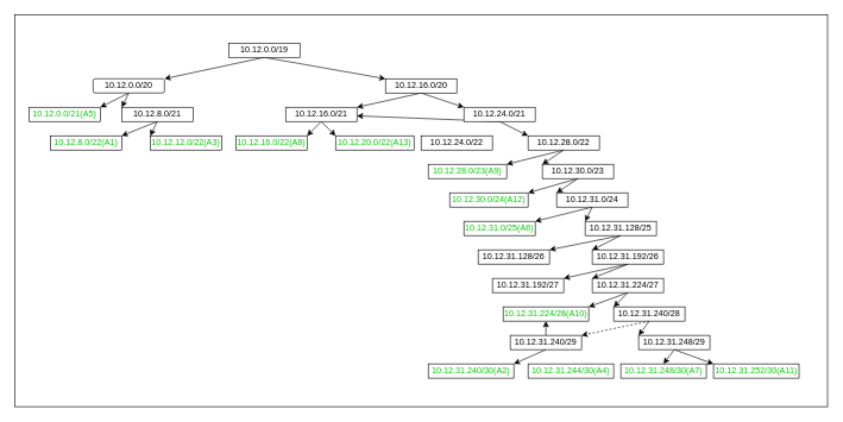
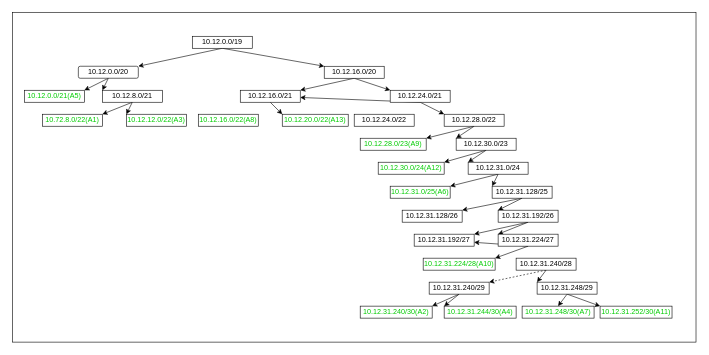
  <mxCell id="0" />
  <mxCell id="1" parent="0" />
  <mxCell id="2" value="" style="rounded=0;whiteSpace=wrap;html=1;fontColor=#00CC00;strokeColor=#000000;fillColor=#FFFFFF;" parent="1" vertex="1"><mxGeometry x="20" y="20" width="1140" height="550" as="geometry" /></mxCell>
  <mxCell id="3" style="rounded=0;orthogonalLoop=1;jettySize=auto;html=1;exitX=0.5;exitY=1;exitDx=0;exitDy=0;entryX=1;entryY=0;entryDx=0;entryDy=0;" parent="1" source="5" target="8" edge="1"><mxGeometry relative="1" as="geometry" /></mxCell>
  <mxCell id="4" style="edgeStyle=none;rounded=0;orthogonalLoop=1;jettySize=auto;html=1;exitX=0.5;exitY=1;exitDx=0;exitDy=0;entryX=0;entryY=0;entryDx=0;entryDy=0;" parent="1" source="5" target="11" edge="1"><mxGeometry relative="1" as="geometry" /></mxCell>
  <mxCell id="5" value="10.12.0.0/19" style="rounded=0;whiteSpace=wrap;html=1;" parent="1" vertex="1"><mxGeometry x="320" y="60" width="100" height="20" as="geometry" /></mxCell>
  <mxCell id="6" style="edgeStyle=none;rounded=0;orthogonalLoop=1;jettySize=auto;html=1;exitX=0.5;exitY=1;exitDx=0;exitDy=0;entryX=1;entryY=0;entryDx=0;entryDy=0;" parent="1" source="8" target="12" edge="1"><mxGeometry relative="1" as="geometry" /></mxCell>
  <mxCell id="7" style="edgeStyle=none;rounded=0;orthogonalLoop=1;jettySize=auto;html=1;exitX=0.5;exitY=1;exitDx=0;exitDy=0;entryX=0;entryY=0;entryDx=0;entryDy=0;" parent="1" source="8" target="15" edge="1"><mxGeometry relative="1" as="geometry" /></mxCell>
  <mxCell id="8" value="10.12.0.0/20" style="whiteSpace=wrap;html=1;rounded=1;" parent="1" vertex="1"><mxGeometry x="130" y="110" width="100" height="20" as="geometry" /></mxCell>
  <mxCell id="9" style="edgeStyle=none;rounded=0;orthogonalLoop=1;jettySize=auto;html=1;exitX=0.5;exitY=1;exitDx=0;exitDy=0;entryX=1;entryY=0;entryDx=0;entryDy=0;" parent="1" source="11" target="18" edge="1"><mxGeometry relative="1" as="geometry" /></mxCell>
  <mxCell id="10" style="edgeStyle=none;rounded=0;orthogonalLoop=1;jettySize=auto;html=1;exitX=0.5;exitY=1;exitDx=0;exitDy=0;entryX=0;entryY=0;entryDx=0;entryDy=0;" parent="1" source="11" target="21" edge="1"><mxGeometry relative="1" as="geometry" /></mxCell>
  <mxCell id="11" value="10.12.16.0/20" style="rounded=0;whiteSpace=wrap;html=1;" parent="1" vertex="1"><mxGeometry x="540" y="110" width="100" height="20" as="geometry" /></mxCell>
  <mxCell id="12" value="&lt;font color=&quot;#00cc00&quot;&gt;10.12.0.0/21(A5)&lt;/font&gt;" style="rounded=0;whiteSpace=wrap;html=1;" parent="1" vertex="1"><mxGeometry x="40" y="150" width="100" height="20" as="geometry" /></mxCell>
  <mxCell id="13" style="edgeStyle=none;rounded=0;orthogonalLoop=1;jettySize=auto;html=1;exitX=0.5;exitY=1;exitDx=0;exitDy=0;fontColor=#00CC00;entryX=1;entryY=0;entryDx=0;entryDy=0;" parent="1" source="15" target="22" edge="1"><mxGeometry relative="1" as="geometry"><mxPoint x="250" y="180" as="targetPoint" /></mxGeometry></mxCell>
  <mxCell id="14" style="edgeStyle=none;rounded=0;orthogonalLoop=1;jettySize=auto;html=1;exitX=0.5;exitY=1;exitDx=0;exitDy=0;entryX=0;entryY=0;entryDx=0;entryDy=0;fontColor=#00CC00;" parent="1" source="15" target="23" edge="1"><mxGeometry relative="1" as="geometry" /></mxCell>
  <mxCell id="15" value="10.12.8.0/21" style="rounded=0;whiteSpace=wrap;html=1;" parent="1" vertex="1"><mxGeometry x="170" y="150" width="100" height="20" as="geometry" /></mxCell>
- <mxCell id="16" style="edgeStyle=none;rounded=0;orthogonalLoop=1;jettySize=auto;html=1;exitX=0.5;exitY=1;exitDx=0;exitDy=0;entryX=1;entryY=0;entryDx=0;entryDy=0;fontColor=#00CC00;" parent="1" source="18" target="24" edge="1"><mxGeometry relative="1" as="geometry" /></mxCell>
  <mxCell id="17" style="edgeStyle=none;rounded=0;orthogonalLoop=1;jettySize=auto;html=1;exitX=0.5;exitY=1;exitDx=0;exitDy=0;entryX=0;entryY=0;entryDx=0;entryDy=0;fontColor=#00CC00;" parent="1" source="18" target="25" edge="1"><mxGeometry relative="1" as="geometry" /></mxCell>
  <mxCell id="18" value="10.12.16.0/21" style="rounded=0;whiteSpace=wrap;html=1;" parent="1" vertex="1"><mxGeometry x="400" y="150" width="100" height="20" as="geometry" /></mxCell>
  <mxCell id="19" style="edgeStyle=none;rounded=0;orthogonalLoop=1;jettySize=auto;html=1;exitX=0.5;exitY=1;exitDx=0;exitDy=0;fontColor=#00CC00;fillColor=#FFFFFF;" parent="1" source="21" target="18" edge="1"><mxGeometry relative="1" as="geometry" /></mxCell>
  <mxCell id="20" style="edgeStyle=none;rounded=0;orthogonalLoop=1;jettySize=auto;html=1;exitX=0.5;exitY=1;exitDx=0;exitDy=0;entryX=0;entryY=0;entryDx=0;entryDy=0;fontColor=#00CC00;fillColor=#FFFFFF;" parent="1" source="21" target="29" edge="1"><mxGeometry relative="1" as="geometry" /></mxCell>
  <mxCell id="21" value="10.12.24.0/21" style="rounded=0;whiteSpace=wrap;html=1;" parent="1" vertex="1"><mxGeometry x="650" y="150" width="100" height="20" as="geometry" /></mxCell>
- <mxCell id="22" value="&lt;font color=&quot;#00cc00&quot;&gt;10.12.8.0/22(A1)&lt;/font&gt;" style="rounded=0;whiteSpace=wrap;html=1;" parent="1" vertex="1"><mxGeometry x="70" y="190" width="100" height="20" as="geometry" /></mxCell>
+ <mxCell id="22" value="&lt;font color=&quot;#00cc00&quot;&gt;10.72.8.0/22(A1)&lt;/font&gt;" style="rounded=0;whiteSpace=wrap;html=1;" parent="1" vertex="1"><mxGeometry x="70" y="190" width="100" height="20" as="geometry" /></mxCell>
  <mxCell id="23" value="&lt;font color=&quot;#00cc00&quot;&gt;10.12.12.0/22(A3)&lt;/font&gt;" style="rounded=0;whiteSpace=wrap;html=1;" parent="1" vertex="1"><mxGeometry x="210" y="190" width="100" height="20" as="geometry" /></mxCell>
  <mxCell id="24" value="&lt;font color=&quot;#00cc00&quot;&gt;10.12.16.0/22(A8)&lt;/font&gt;" style="rounded=0;whiteSpace=wrap;html=1;" parent="1" vertex="1"><mxGeometry x="330" y="190" width="100" height="20" as="geometry" /></mxCell>
  <mxCell id="25" value="&lt;font color=&quot;#00cc00&quot;&gt;10.12.20.0/22(A13)&lt;/font&gt;" style="rounded=0;whiteSpace=wrap;html=1;" parent="1" vertex="1"><mxGeometry x="470" y="190" width="110" height="20" as="geometry" /></mxCell>
  <mxCell id="26" value="10.12.24.0/22" style="rounded=0;whiteSpace=wrap;html=1;" parent="1" vertex="1"><mxGeometry x="590" y="190" width="100" height="20" as="geometry" /></mxCell>
  <mxCell id="27" style="edgeStyle=none;rounded=0;orthogonalLoop=1;jettySize=auto;html=1;exitX=0.5;exitY=1;exitDx=0;exitDy=0;entryX=1;entryY=0;entryDx=0;entryDy=0;fontColor=#00CC00;" parent="1" source="29" target="30" edge="1"><mxGeometry relative="1" as="geometry" /></mxCell>
  <mxCell id="28" style="edgeStyle=none;rounded=0;orthogonalLoop=1;jettySize=auto;html=1;exitX=0.5;exitY=1;exitDx=0;exitDy=0;entryX=0;entryY=0;entryDx=0;entryDy=0;fontColor=#00CC00;" parent="1" source="29" target="33" edge="1"><mxGeometry relative="1" as="geometry"><mxPoint x="860" y="230" as="targetPoint" /></mxGeometry></mxCell>
  <mxCell id="29" value="10.12.28.0/22" style="rounded=0;whiteSpace=wrap;html=1;" parent="1" vertex="1"><mxGeometry x="740" y="190" width="100" height="20" as="geometry" /></mxCell>
  <mxCell id="30" value="&lt;font color=&quot;#00cc00&quot;&gt;10.12.28.0/23(A9)&lt;/font&gt;" style="rounded=0;whiteSpace=wrap;html=1;" parent="1" vertex="1"><mxGeometry x="600" y="230" width="110" height="20" as="geometry" /></mxCell>
  <mxCell id="31" style="edgeStyle=none;rounded=0;orthogonalLoop=1;jettySize=auto;html=1;exitX=0.5;exitY=1;exitDx=0;exitDy=0;entryX=1;entryY=0;entryDx=0;entryDy=0;fontColor=#00CC00;" parent="1" source="33" target="34" edge="1"><mxGeometry relative="1" as="geometry" /></mxCell>
  <mxCell id="32" style="edgeStyle=none;rounded=0;orthogonalLoop=1;jettySize=auto;html=1;exitX=0.5;exitY=1;exitDx=0;exitDy=0;entryX=0;entryY=0;entryDx=0;entryDy=0;fontColor=#00CC00;" parent="1" source="33" target="37" edge="1"><mxGeometry relative="1" as="geometry" /></mxCell>
  <mxCell id="33" value="10.12.30.0/23" style="rounded=0;whiteSpace=wrap;html=1;" parent="1" vertex="1"><mxGeometry x="760" y="230" width="100" height="20" as="geometry" /></mxCell>
  <mxCell id="34" value="&lt;font color=&quot;#00cc00&quot;&gt;10.12.30.0/24(A12)&lt;/font&gt;" style="rounded=0;whiteSpace=wrap;html=1;" parent="1" vertex="1"><mxGeometry x="630" y="270" width="110" height="20" as="geometry" /></mxCell>
  <mxCell id="35" style="edgeStyle=none;rounded=0;orthogonalLoop=1;jettySize=auto;html=1;exitX=0.5;exitY=1;exitDx=0;exitDy=0;entryX=1;entryY=0;entryDx=0;entryDy=0;fontColor=#00CC00;" parent="1" source="37" target="38" edge="1"><mxGeometry relative="1" as="geometry" /></mxCell>
  <mxCell id="36" style="edgeStyle=none;rounded=0;orthogonalLoop=1;jettySize=auto;html=1;exitX=0.5;exitY=1;exitDx=0;exitDy=0;entryX=0;entryY=0;entryDx=0;entryDy=0;fontColor=#00CC00;" parent="1" source="37" target="41" edge="1"><mxGeometry relative="1" as="geometry" /></mxCell>
  <mxCell id="37" value="10.12.31.0/24" style="rounded=0;whiteSpace=wrap;html=1;" parent="1" vertex="1"><mxGeometry x="780" y="270" width="100" height="20" as="geometry" /></mxCell>
  <mxCell id="38" value="&lt;font color=&quot;#00cc00&quot;&gt;10.12.31.0/25(A6)&lt;/font&gt;" style="rounded=0;whiteSpace=wrap;html=1;" parent="1" vertex="1"><mxGeometry x="650" y="310" width="100" height="20" as="geometry" /></mxCell>
  <mxCell id="39" style="edgeStyle=none;rounded=0;orthogonalLoop=1;jettySize=auto;html=1;exitX=0.5;exitY=1;exitDx=0;exitDy=0;entryX=1;entryY=0;entryDx=0;entryDy=0;fontColor=#00CC00;" parent="1" source="41" target="42" edge="1"><mxGeometry relative="1" as="geometry" /></mxCell>
  <mxCell id="40" style="edgeStyle=none;rounded=0;orthogonalLoop=1;jettySize=auto;html=1;exitX=0.5;exitY=1;exitDx=0;exitDy=0;entryX=0;entryY=0;entryDx=0;entryDy=0;fontColor=#00CC00;" parent="1" source="41" target="45" edge="1"><mxGeometry relative="1" as="geometry" /></mxCell>
  <mxCell id="41" value="10.12.31.128/25" style="rounded=0;whiteSpace=wrap;html=1;" parent="1" vertex="1"><mxGeometry x="820" y="310" width="100" height="20" as="geometry" /></mxCell>
  <mxCell id="42" value="10.12.31.128/26" style="rounded=0;whiteSpace=wrap;html=1;" parent="1" vertex="1"><mxGeometry x="670" y="350" width="100" height="20" as="geometry" /></mxCell>
  <mxCell id="43" style="edgeStyle=none;rounded=0;orthogonalLoop=1;jettySize=auto;html=1;exitX=0.5;exitY=1;exitDx=0;exitDy=0;entryX=1;entryY=0;entryDx=0;entryDy=0;fontColor=#00CC00;" parent="1" source="45" target="46" edge="1"><mxGeometry relative="1" as="geometry" /></mxCell>
  <mxCell id="44" style="edgeStyle=none;rounded=0;orthogonalLoop=1;jettySize=auto;html=1;exitX=0.5;exitY=1;exitDx=0;exitDy=0;entryX=0;entryY=0;entryDx=0;entryDy=0;fontColor=#00CC00;" parent="1" source="45" target="49" edge="1"><mxGeometry relative="1" as="geometry" /></mxCell>
  <mxCell id="45" value="10.12.31.192/26" style="rounded=0;whiteSpace=wrap;html=1;" parent="1" vertex="1"><mxGeometry x="830" y="350" width="100" height="20" as="geometry" /></mxCell>
  <mxCell id="46" value="10.12.31.192/27" style="rounded=0;whiteSpace=wrap;html=1;" parent="1" vertex="1"><mxGeometry x="690" y="390" width="100" height="20" as="geometry" /></mxCell>
  <mxCell id="47" style="edgeStyle=none;rounded=0;orthogonalLoop=1;jettySize=auto;html=1;exitX=0.5;exitY=1;exitDx=0;exitDy=0;entryX=1;entryY=0;entryDx=0;entryDy=0;fontColor=#00CC00;" parent="1" source="49" target="50" edge="1"><mxGeometry relative="1" as="geometry" /></mxCell>
- <mxCell id="48" style="edgeStyle=none;rounded=0;orthogonalLoop=1;jettySize=auto;html=1;exitX=0.5;exitY=1;exitDx=0;exitDy=0;entryX=0;entryY=0;entryDx=0;entryDy=0;fontColor=#00CC00;" parent="1" source="49" target="53" edge="1"><mxGeometry relative="1" as="geometry" /></mxCell>
+ <mxCell id="48" style="edgeStyle=none;rounded=0;orthogonalLoop=1;jettySize=auto;html=1;exitX=0.5;exitY=1;exitDx=0;exitDy=0;fontColor=#00CC00;" parent="1" source="49" target="46" edge="1"><mxGeometry relative="1" as="geometry" /></mxCell>
  <mxCell id="49" value="10.12.31.224/27" style="rounded=0;whiteSpace=wrap;html=1;" parent="1" vertex="1"><mxGeometry x="830" y="390" width="100" height="20" as="geometry" /></mxCell>
  <mxCell id="50" value="&lt;font color=&quot;#00cc00&quot;&gt;10.12.31.224/28(A10)&lt;/font&gt;" style="rounded=0;whiteSpace=wrap;html=1;" parent="1" vertex="1"><mxGeometry x="705" y="430" width="120" height="20" as="geometry" /></mxCell>
  <mxCell id="51" style="edgeStyle=none;rounded=0;orthogonalLoop=1;jettySize=auto;html=1;exitX=0.5;exitY=1;exitDx=0;exitDy=0;entryX=1;entryY=0;entryDx=0;entryDy=0;fontColor=#00CC00;dashed=1;" parent="1" source="53" target="56" edge="1"><mxGeometry relative="1" as="geometry" /></mxCell>
  <mxCell id="52" style="edgeStyle=none;rounded=0;orthogonalLoop=1;jettySize=auto;html=1;exitX=0.5;exitY=1;exitDx=0;exitDy=0;entryX=0;entryY=0;entryDx=0;entryDy=0;fontColor=#00CC00;" parent="1" source="53" target="59" edge="1"><mxGeometry relative="1" as="geometry" /></mxCell>
  <mxCell id="53" value="10.12.31.240/28" style="rounded=0;whiteSpace=wrap;html=1;" parent="1" vertex="1"><mxGeometry x="860" y="430" width="100" height="20" as="geometry" /></mxCell>
  <mxCell id="54" style="edgeStyle=none;rounded=0;orthogonalLoop=1;jettySize=auto;html=1;exitX=0.5;exitY=1;exitDx=0;exitDy=0;entryX=1;entryY=0;entryDx=0;entryDy=0;fontColor=#00CC00;" parent="1" source="56" target="60" edge="1"><mxGeometry relative="1" as="geometry" /></mxCell>
- <mxCell id="55" style="edgeStyle=none;rounded=0;orthogonalLoop=1;jettySize=auto;html=1;exitX=0.5;exitY=1;exitDx=0;exitDy=0;fontColor=#00CC00;" parent="1" source="56" target="50" edge="1"><mxGeometry relative="1" as="geometry" /></mxCell>
+ <mxCell id="55" style="edgeStyle=none;rounded=0;orthogonalLoop=1;jettySize=auto;html=1;exitX=0.5;exitY=1;exitDx=0;exitDy=0;entryX=0;entryY=0;entryDx=0;entryDy=0;fontColor=#00CC00;" parent="1" source="56" target="61" edge="1"><mxGeometry relative="1" as="geometry" /></mxCell>
  <mxCell id="56" value="10.12.31.240/29" style="rounded=0;whiteSpace=wrap;html=1;" parent="1" vertex="1"><mxGeometry x="715" y="470" width="100" height="20" as="geometry" /></mxCell>
  <mxCell id="57" style="edgeStyle=none;rounded=0;orthogonalLoop=1;jettySize=auto;html=1;exitX=0.5;exitY=1;exitDx=0;exitDy=0;entryX=0.5;entryY=0;entryDx=0;entryDy=0;fontColor=#00CC00;fillColor=#FFFFFF;" parent="1" source="59" target="62" edge="1"><mxGeometry relative="1" as="geometry" /></mxCell>
  <mxCell id="58" style="edgeStyle=none;rounded=0;orthogonalLoop=1;jettySize=auto;html=1;exitX=0.5;exitY=1;exitDx=0;exitDy=0;entryX=0;entryY=0;entryDx=0;entryDy=0;fontColor=#00CC00;fillColor=#FFFFFF;" parent="1" source="59" target="63" edge="1"><mxGeometry relative="1" as="geometry" /></mxCell>
  <mxCell id="59" value="10.12.31.248/29" style="rounded=0;whiteSpace=wrap;html=1;" parent="1" vertex="1"><mxGeometry x="895" y="470" width="100" height="20" as="geometry" /></mxCell>
  <mxCell id="60" value="&lt;font color=&quot;#00cc00&quot;&gt;10.12.31.240/30(A2)&lt;/font&gt;" style="rounded=0;whiteSpace=wrap;html=1;" parent="1" vertex="1"><mxGeometry x="600" y="510" width="120" height="20" as="geometry" /></mxCell>
  <mxCell id="61" value="&lt;font color=&quot;#00cc00&quot;&gt;10.12.31.244/30(A4)&lt;/font&gt;" style="rounded=0;whiteSpace=wrap;html=1;" parent="1" vertex="1"><mxGeometry x="740" y="510" width="120" height="20" as="geometry" /></mxCell>
  <mxCell id="62" value="&lt;font color=&quot;#00cc00&quot;&gt;10.12.31.248/30(A7)&lt;/font&gt;" style="rounded=0;whiteSpace=wrap;html=1;" parent="1" vertex="1"><mxGeometry x="870" y="510" width="120" height="20" as="geometry" /></mxCell>
  <mxCell id="63" value="&lt;font color=&quot;#00cc00&quot;&gt;10.12.31.252/30(A11)&lt;/font&gt;" style="rounded=0;whiteSpace=wrap;html=1;" parent="1" vertex="1"><mxGeometry x="1000" y="510" width="120" height="20" as="geometry" /></mxCell>
